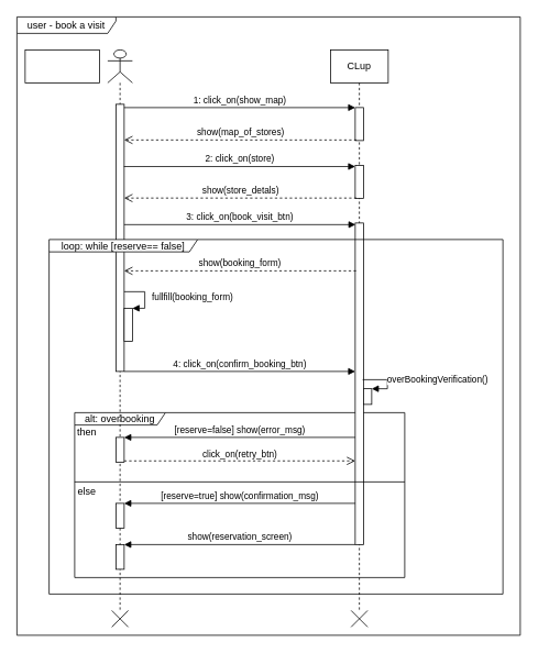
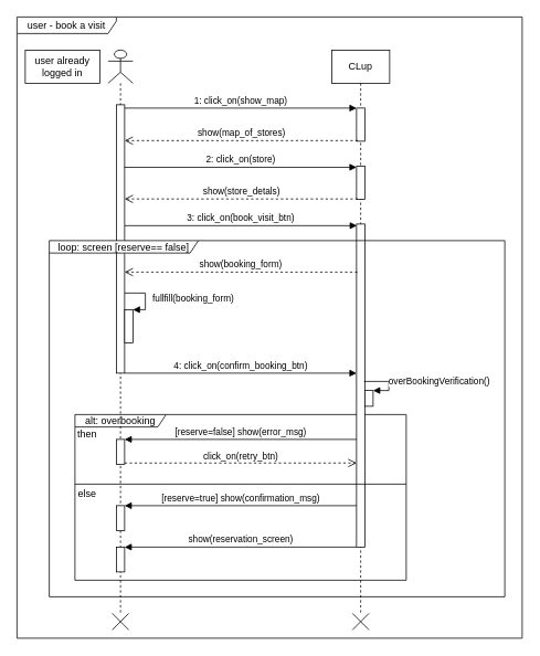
  <mxCell id="0" />
  <mxCell id="1" parent="0" />
  <mxCell id="2" value="user - book a visit" style="shape=umlFrame;whiteSpace=wrap;html=1;width=120;height=20;" parent="1" vertex="1"><mxGeometry x="20" y="20" width="610" height="750" as="geometry" /></mxCell>
  <mxCell id="3" value="alt: overbooking" style="shape=umlFrame;whiteSpace=wrap;html=1;width=110;height=15;" parent="1" vertex="1"><mxGeometry x="90" y="500" width="400" height="200" as="geometry" /></mxCell>
  <mxCell id="4" value="" style="rounded=0;whiteSpace=wrap;html=1;" parent="1" vertex="1"><mxGeometry x="30" y="60" width="90" height="40" as="geometry" /></mxCell>
+ <mxCell id="5" value="user already logged in" style="text;html=1;strokeColor=none;fillColor=none;align=center;verticalAlign=middle;whiteSpace=wrap;rounded=0;" parent="1" vertex="1"><mxGeometry x="40" y="70" width="70" height="20" as="geometry" /></mxCell>
  <mxCell id="6" value="" style="shape=umlLifeline;participant=umlActor;perimeter=lifelinePerimeter;whiteSpace=wrap;html=1;container=1;collapsible=0;recursiveResize=0;verticalAlign=top;spacingTop=36;outlineConnect=0;" parent="1" vertex="1"><mxGeometry x="130" y="60" width="30" height="680" as="geometry" /></mxCell>
  <mxCell id="7" value="" style="html=1;points=[];perimeter=orthogonalPerimeter;" parent="6" vertex="1"><mxGeometry x="10" y="66" width="10" height="324" as="geometry" /></mxCell>
  <mxCell id="8" value="" style="html=1;points=[];perimeter=orthogonalPerimeter;" parent="6" vertex="1"><mxGeometry x="20" y="313.43" width="10" height="40" as="geometry" /></mxCell>
  <mxCell id="9" value="fullfill(booking_form)" style="edgeStyle=orthogonalEdgeStyle;html=1;align=left;spacingLeft=2;endArrow=block;rounded=0;entryX=1;entryY=0;exitX=1;exitY=0.577;exitDx=0;exitDy=0;exitPerimeter=0;" parent="6" target="8" edge="1"><mxGeometry x="0.055" y="5" relative="1" as="geometry"><mxPoint x="20" y="293.31" as="sourcePoint" /><Array as="points"><mxPoint x="45" y="293.43" /><mxPoint x="45" y="313.43" /></Array><mxPoint as="offset" /></mxGeometry></mxCell>
  <mxCell id="10" value="" style="html=1;points=[];perimeter=orthogonalPerimeter;" parent="6" vertex="1"><mxGeometry x="10" y="470" width="10" height="30" as="geometry" /></mxCell>
  <mxCell id="11" value="" style="html=1;points=[];perimeter=orthogonalPerimeter;" parent="6" vertex="1"><mxGeometry x="10" y="550" width="10" height="30" as="geometry" /></mxCell>
  <mxCell id="12" value="CLup" style="shape=umlLifeline;perimeter=lifelinePerimeter;whiteSpace=wrap;html=1;container=1;collapsible=0;recursiveResize=0;outlineConnect=0;" parent="1" vertex="1"><mxGeometry x="400" y="60" width="70" height="680" as="geometry" /></mxCell>
  <mxCell id="13" value="" style="html=1;points=[];perimeter=orthogonalPerimeter;" parent="12" vertex="1"><mxGeometry x="30" y="70" width="10" height="40" as="geometry" /></mxCell>
  <mxCell id="14" value="" style="html=1;points=[];perimeter=orthogonalPerimeter;" parent="12" vertex="1"><mxGeometry x="30" y="140" width="10" height="40" as="geometry" /></mxCell>
  <mxCell id="15" value="" style="html=1;points=[];perimeter=orthogonalPerimeter;" parent="12" vertex="1"><mxGeometry x="30" y="210" width="10" height="390" as="geometry" /></mxCell>
  <mxCell id="16" value="" style="html=1;points=[];perimeter=orthogonalPerimeter;" parent="12" vertex="1"><mxGeometry x="40" y="411" width="10" height="19" as="geometry" /></mxCell>
  <mxCell id="17" value="overBookingVerification()" style="edgeStyle=orthogonalEdgeStyle;html=1;align=left;spacingLeft=2;endArrow=block;rounded=0;entryX=1;entryY=0;" parent="12" target="16" edge="1"><mxGeometry x="-0.143" relative="1" as="geometry"><mxPoint x="39" y="400" as="sourcePoint" /><Array as="points"><mxPoint x="39" y="400" /><mxPoint x="69" y="400" /><mxPoint x="69" y="411" /></Array><mxPoint as="offset" /></mxGeometry></mxCell>
  <mxCell id="18" value="1: click_on(show_map)" style="html=1;verticalAlign=bottom;endArrow=block;entryX=0;entryY=0;" parent="1" source="7" target="13" edge="1"><mxGeometry relative="1" as="geometry"><mxPoint x="240" y="140" as="sourcePoint" /></mxGeometry></mxCell>
  <mxCell id="19" value="show(map_of_stores)" style="html=1;verticalAlign=bottom;endArrow=open;dashed=1;endSize=8;exitX=0.157;exitY=0.982;exitDx=0;exitDy=0;exitPerimeter=0;" parent="1" source="13" target="7" edge="1"><mxGeometry relative="1" as="geometry"><mxPoint x="240" y="216" as="targetPoint" /></mxGeometry></mxCell>
  <mxCell id="20" value="2: click_on(store)" style="html=1;verticalAlign=bottom;endArrow=block;exitX=0.967;exitY=0.233;exitDx=0;exitDy=0;exitPerimeter=0;" parent="1" source="7" target="14" edge="1"><mxGeometry relative="1" as="geometry"><mxPoint x="152" y="240" as="sourcePoint" /></mxGeometry></mxCell>
  <mxCell id="21" value="show(store_detals)" style="html=1;verticalAlign=bottom;endArrow=open;dashed=1;endSize=8;exitX=0.157;exitY=0.993;exitDx=0;exitDy=0;exitPerimeter=0;" parent="1" source="14" target="7" edge="1"><mxGeometry relative="1" as="geometry"><mxPoint x="149.58" y="279.69" as="targetPoint" /></mxGeometry></mxCell>
  <mxCell id="22" value="3: click_on(book_visit_btn)" style="html=1;verticalAlign=bottom;endArrow=block;entryX=0.04;entryY=0.005;entryDx=0;entryDy=0;entryPerimeter=0;" parent="1" source="7" target="15" edge="1"><mxGeometry relative="1" as="geometry"><mxPoint x="149.59" y="310.77" as="sourcePoint" /></mxGeometry></mxCell>
  <mxCell id="23" value="show(booking_form)" style="html=1;verticalAlign=bottom;endArrow=open;dashed=1;endSize=8;" parent="1" edge="1"><mxGeometry relative="1" as="geometry"><mxPoint x="150" y="328" as="targetPoint" /><mxPoint x="431" y="328" as="sourcePoint" /></mxGeometry></mxCell>
  <mxCell id="24" value="4: click_on(confirm_booking_btn)" style="html=1;verticalAlign=bottom;endArrow=block;exitX=1.028;exitY=1;exitDx=0;exitDy=0;exitPerimeter=0;" parent="1" target="15" edge="1"><mxGeometry width="80" relative="1" as="geometry"><mxPoint x="150.28" y="450" as="sourcePoint" /><mxPoint x="290" y="450" as="targetPoint" /></mxGeometry></mxCell>
  <mxCell id="25" value="[reserve=false] show(error_msg)" style="html=1;verticalAlign=bottom;endArrow=block;entryX=1;entryY=0;" parent="1" source="15" target="10" edge="1"><mxGeometry relative="1" as="geometry"><mxPoint x="280" y="540" as="sourcePoint" /></mxGeometry></mxCell>
  <mxCell id="26" value="click_on(retry_btn)" style="html=1;verticalAlign=bottom;endArrow=open;dashed=1;endSize=8;exitX=1;exitY=0.95;" parent="1" source="10" target="15" edge="1"><mxGeometry relative="1" as="geometry"><mxPoint x="280" y="597" as="targetPoint" /></mxGeometry></mxCell>
  <mxCell id="27" value="" style="line;strokeWidth=1;fillColor=none;align=left;verticalAlign=middle;spacingTop=-1;spacingLeft=3;spacingRight=3;rotatable=0;labelPosition=right;points=[];portConstraint=eastwest;" parent="1" vertex="1"><mxGeometry x="90" y="580" width="400" height="8" as="geometry" /></mxCell>
  <mxCell id="28" value="else" style="text;align=center;fontStyle=0;verticalAlign=middle;spacingLeft=3;spacingRight=3;strokeColor=none;rotatable=0;points=[[0,0.5],[1,0.5]];portConstraint=eastwest;" parent="1" vertex="1"><mxGeometry x="90" y="582" width="30" height="26" as="geometry" /></mxCell>
  <mxCell id="29" value="then" style="text;align=center;fontStyle=0;verticalAlign=middle;spacingLeft=3;spacingRight=3;strokeColor=none;rotatable=0;points=[[0,0.5],[1,0.5]];portConstraint=eastwest;" parent="1" vertex="1"><mxGeometry x="90" y="510" width="30" height="26" as="geometry" /></mxCell>
  <mxCell id="30" value="[reserve=true] show(confirmation_msg)" style="html=1;verticalAlign=bottom;endArrow=block;entryX=1;entryY=0;" parent="1" source="15" target="11" edge="1"><mxGeometry relative="1" as="geometry"><mxPoint x="210" y="610" as="sourcePoint" /></mxGeometry></mxCell>
  <mxCell id="31" value="" style="html=1;points=[];perimeter=orthogonalPerimeter;" parent="1" vertex="1"><mxGeometry x="140" y="660" width="10" height="30" as="geometry" /></mxCell>
  <mxCell id="32" value="show(reservation_screen)" style="html=1;verticalAlign=bottom;endArrow=block;entryX=1;entryY=0;" parent="1" target="31" edge="1"><mxGeometry relative="1" as="geometry"><mxPoint x="430" y="660" as="sourcePoint" /></mxGeometry></mxCell>
  <mxCell id="33" value="" style="shape=umlDestroy;" parent="1" vertex="1"><mxGeometry x="425" y="740" width="20" height="20" as="geometry" /></mxCell>
  <mxCell id="34" value="" style="shape=umlDestroy;" parent="1" vertex="1"><mxGeometry x="135" y="740" width="20" height="20" as="geometry" /></mxCell>
- <mxCell id="35" value="loop: while [reserve== false]" style="shape=umlFrame;whiteSpace=wrap;html=1;width=180;height=15;" parent="1" vertex="1"><mxGeometry x="59" y="290" width="550" height="430" as="geometry" /></mxCell>
+ <mxCell id="35" value="loop: screen [reserve== false]" style="shape=umlFrame;whiteSpace=wrap;html=1;width=180;height=15;" parent="1" vertex="1"><mxGeometry x="59" y="290" width="550" height="430" as="geometry" /></mxCell>
